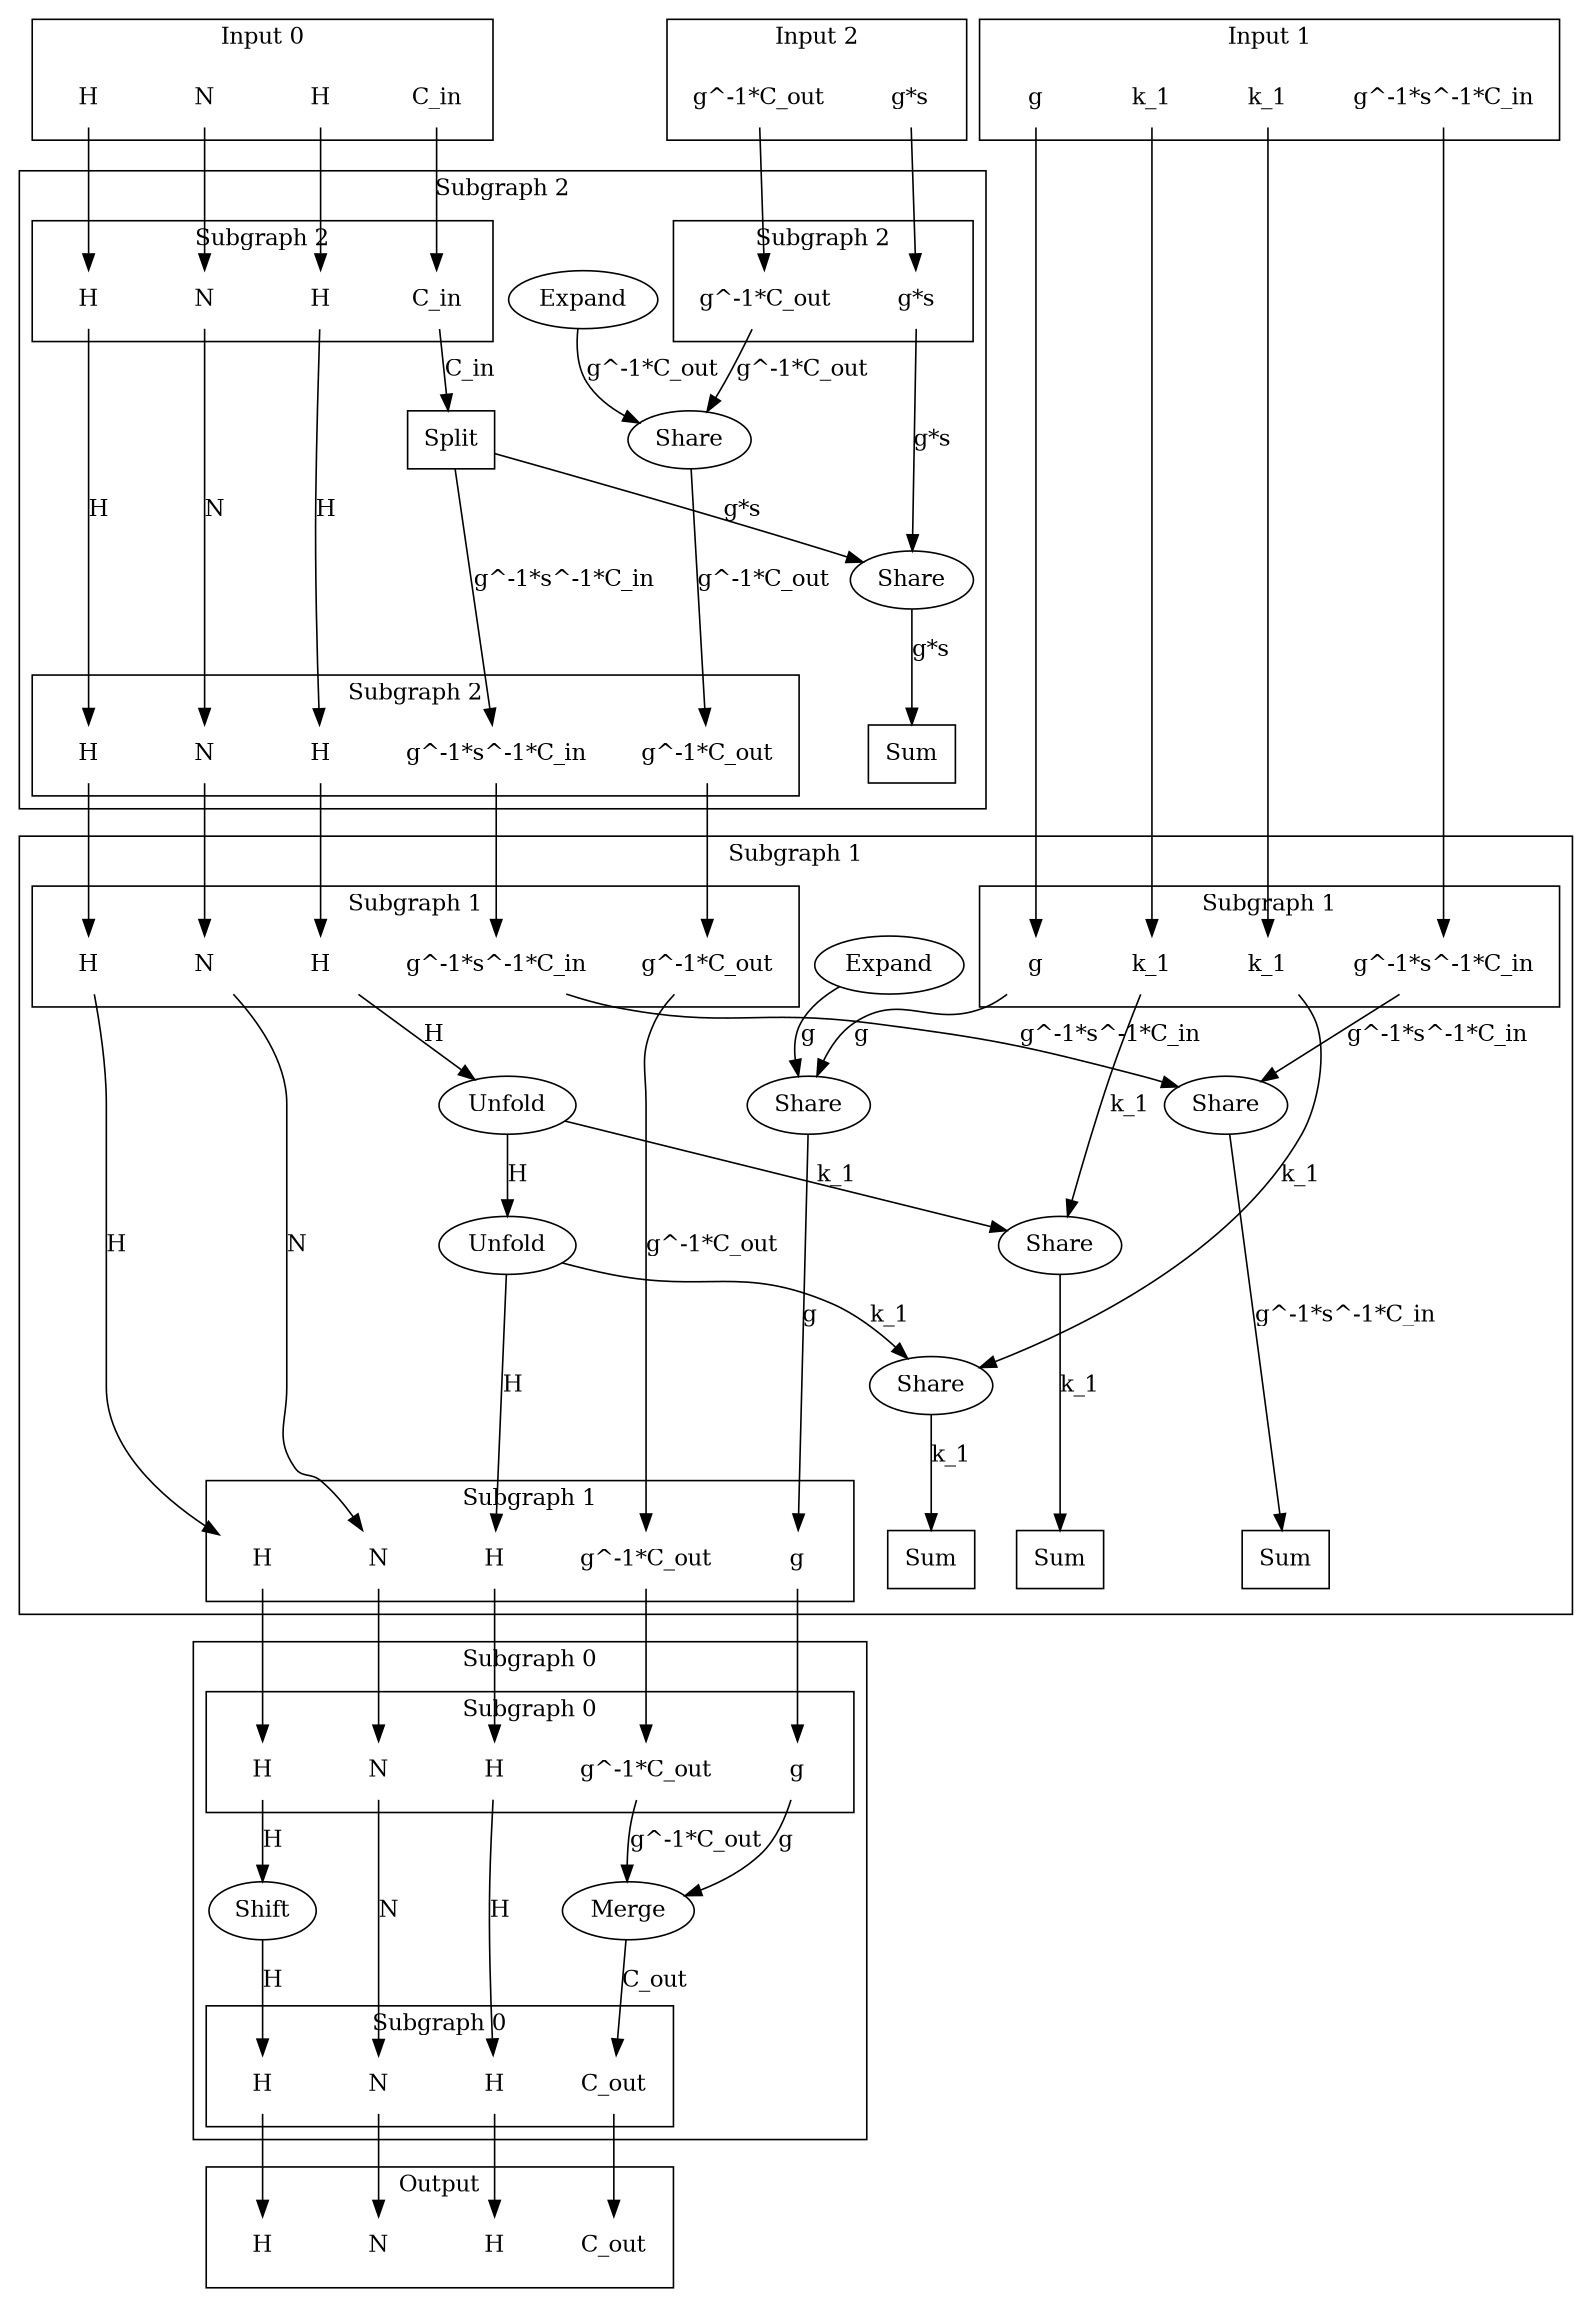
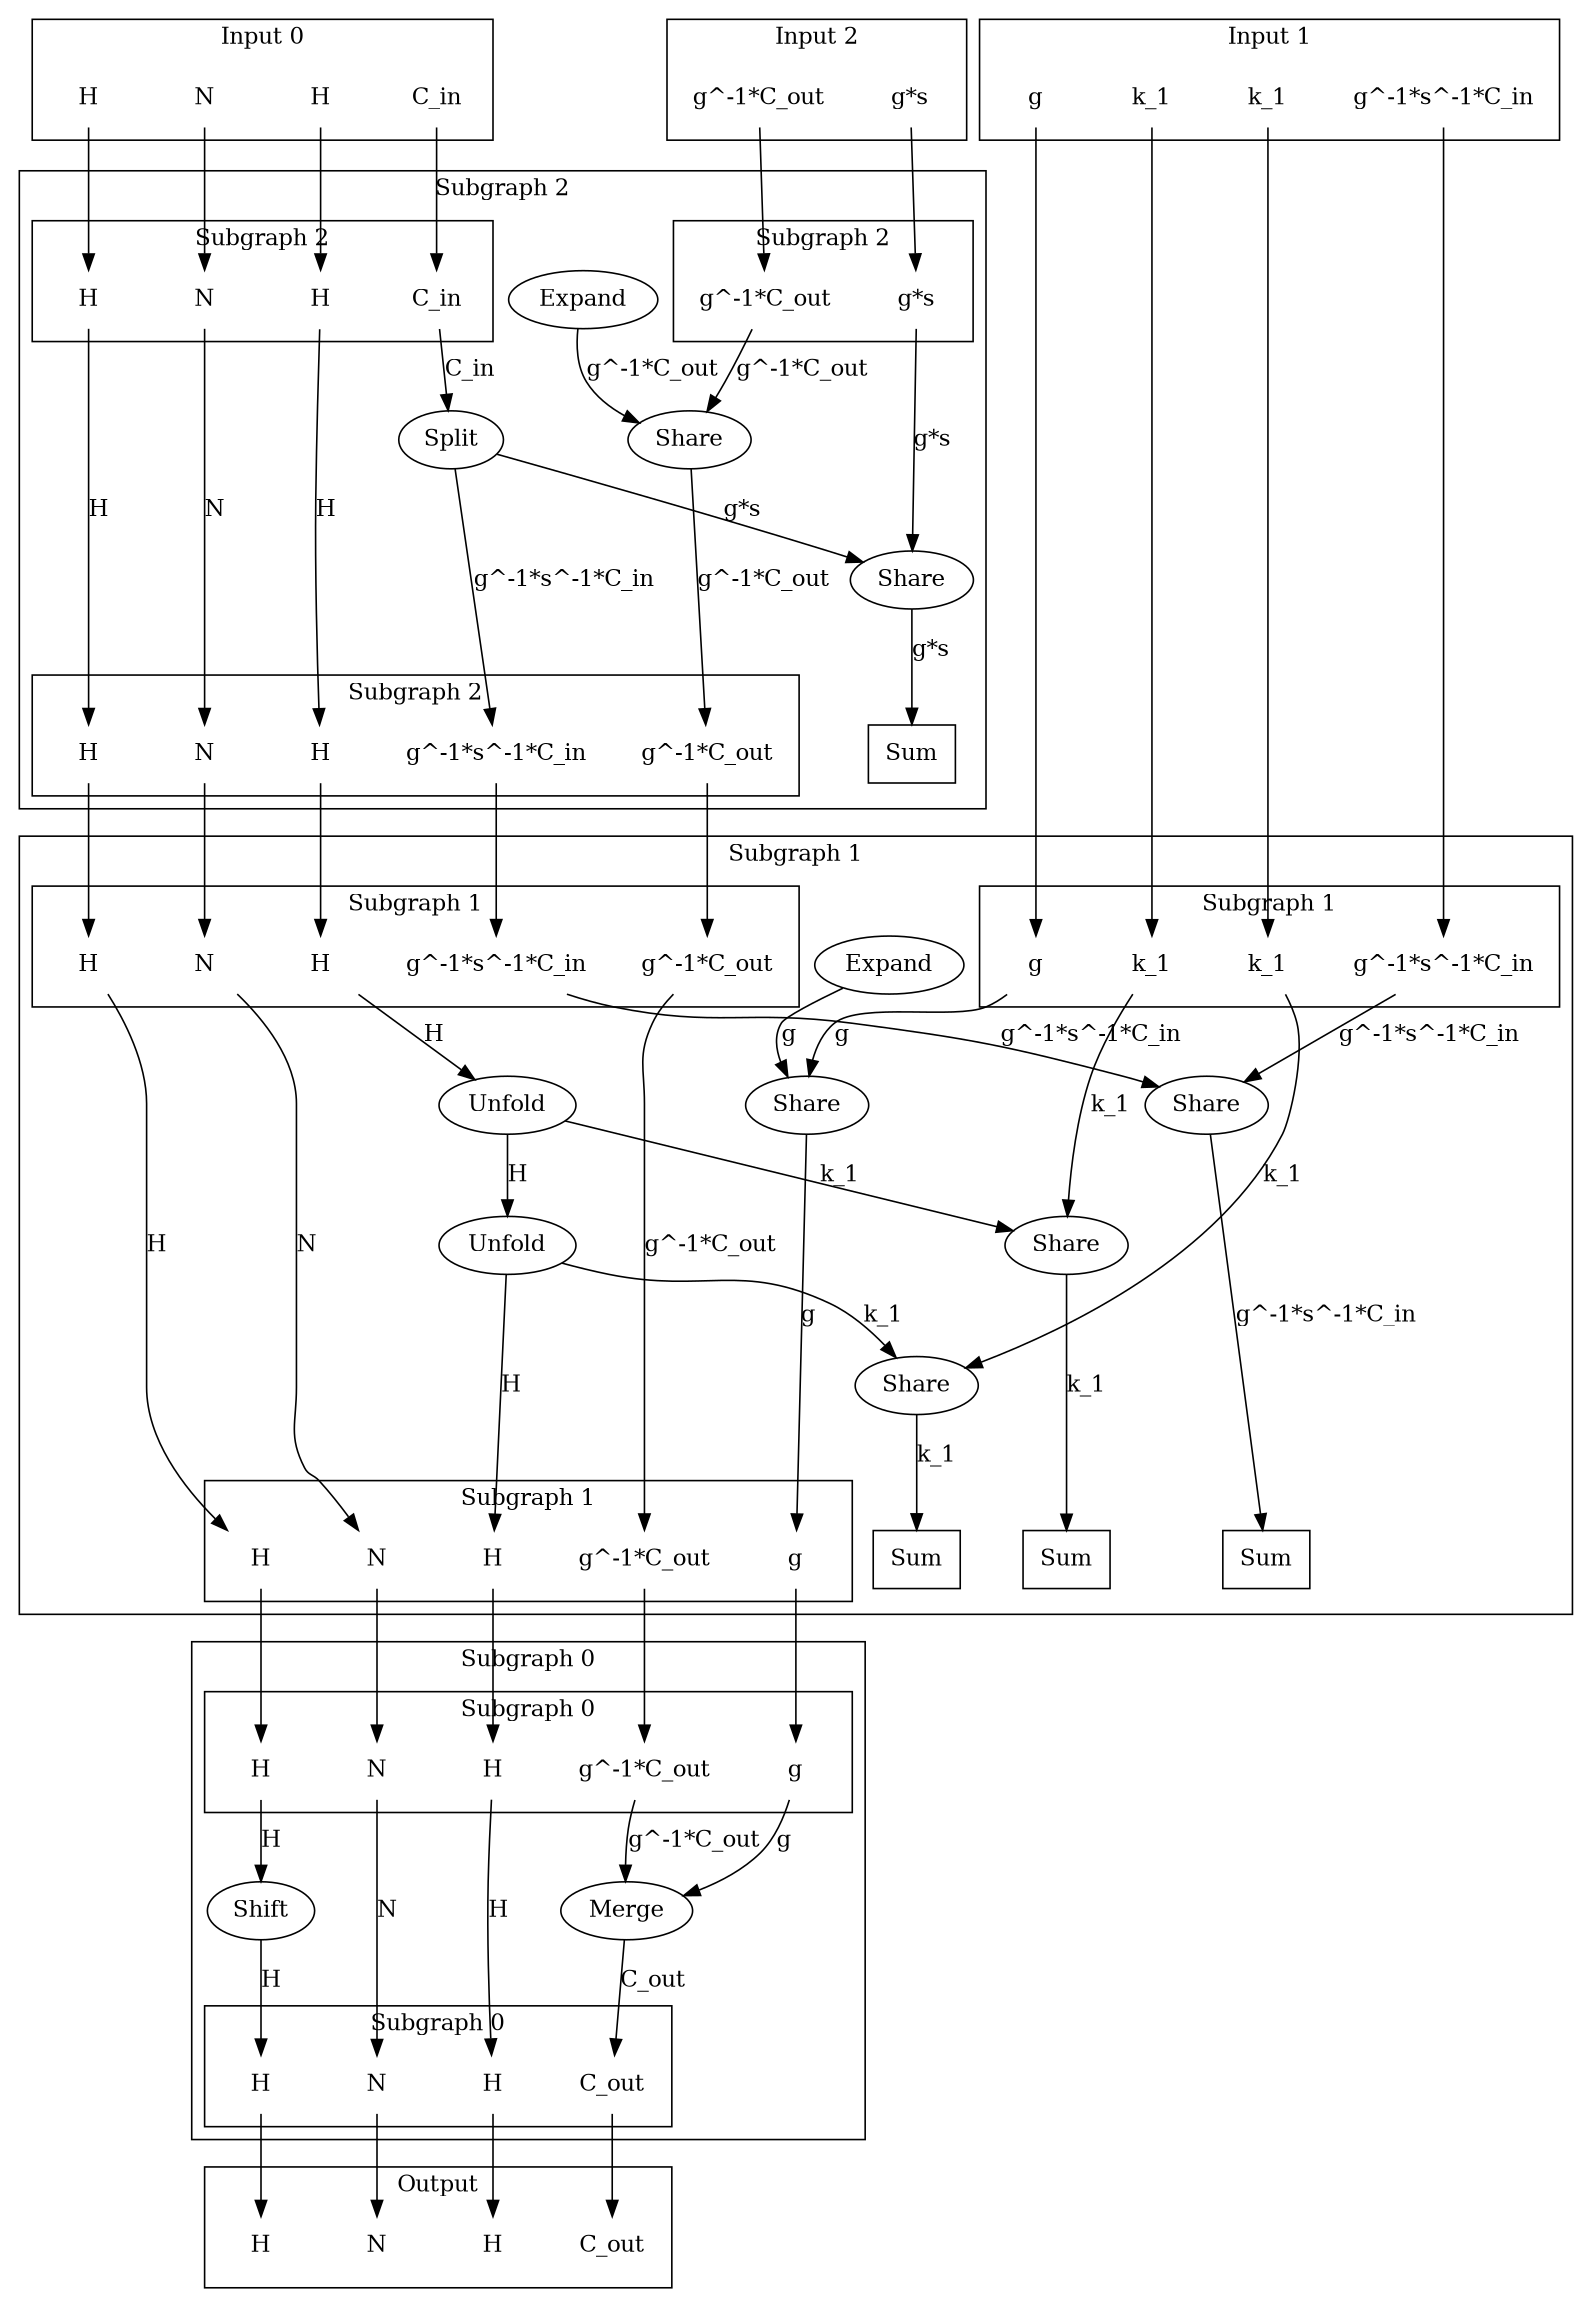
  digraph {
    newrank=true
    node [shape=none]
    n1 [label=N]
    n2 [label=C_in]
    n3 [label=H]
    n4 [label=H]
    n5 [label="g^-1*C_out"]
    n6 [label="g*s"]
    n7 [label=g]
    n8 [label="g^-1*s^-1*C_in"]
    n9 [label=k_1]
    n10 [label=k_1]
    n11 [label=N]
    n12 [label=C_out]
    n13 [label=H]
    n14 [label=H]
    n15 [label=N]
    n16 [label=g]
    n17 [label="g^-1*C_out"]
    n18 [label=H]
    n19 [label=H]
    n20 [label=Merge shape=""]
    n21 [label=Shift shape=""]
    n22 [label=Sum shape=box]
    n23 [label=Sum shape=box]
    n24 [label=Sum shape=box]
    n25 [label=N]
    n26 [label=g]
    n27 [label="g^-1*C_out"]
    n28 [label=H]
    n29 [label=H]
    n30 [label=N]
    n31 [label="g^-1*C_out"]
    n32 [label="g^-1*s^-1*C_in"]
    n33 [label=H]
    n34 [label=H]
    n35 [label=g]
    n36 [label="g^-1*s^-1*C_in"]
    n37 [label=k_1]
    n38 [label=k_1]
    n39 [label=Share shape=""]
    n40 [label=Unfold shape=""]
    n41 [label=Share shape=""]
    n42 [label=Share shape=""]
    n43 [label=Share shape=""]
    n44 [label=Expand shape=""]
    n45 [label=Unfold shape=""]
    n46 [label=Sum shape=box]
    n47 [label=N]
    n48 [label="g^-1*C_out"]
    n49 [label="g^-1*s^-1*C_in"]
    n50 [label=H]
    n51 [label=H]
    n52 [label=N]
    n53 [label=C_in]
    n54 [label=H]
    n55 [label=H]
    n56 [label="g^-1*C_out"]
    n57 [label="g*s"]
-   n58 [label=Split shape=box]
+   n58 [label=Split shape=""]
    n59 [label=Share shape=""]
    n60 [label=Share shape=""]
    n61 [label=Expand shape=""]
    n62 [label=N]
    n63 [label=C_out]
    n64 [label=H]
    n65 [label=H]
    subgraph sub_1 {
      rank=same
      n1
      n2
      n3
      n4
      n5
      n6
      n7
      n8
      n9
      n10
    }
    subgraph cluster_2 {
      label="Subgraph 0"
      n20
      n21
      subgraph sub_3 {
        label="Subgraph 0"
        rank=same
        n11
        n12
        n13
        n14
      }
      subgraph sub_4 {
        label="Subgraph 0"
        rank=same
        n15
        n16
        n17
        n18
        n19
      }
      subgraph cluster_5 {
        n11
        n12
        n13
        n14
      }
      subgraph cluster_6 {
        n15
        n16
        n17
        n18
        n19
      }
    }
    subgraph cluster_7 {
      label="Subgraph 1"
      n39
      n40
      n41
      n42
      n43
      n44
      n45
      subgraph sub_8 {
        label="Subgraph 1"
        rank=same
        n22
        n23
        n24
        n25
        n26
        n27
        n28
        n29
      }
      subgraph sub_9 {
        label="Subgraph 1"
        rank=same
        n30
        n31
        n32
        n33
        n34
        n35
        n36
        n37
        n38
      }
      subgraph cluster_10 {
        n25
        n26
        n27
        n28
        n29
      }
      subgraph cluster_11 {
        n30
        n31
        n32
        n33
        n34
      }
      subgraph cluster_12 {
        n35
        n36
        n37
        n38
      }
    }
    subgraph cluster_13 {
      label="Subgraph 2"
      n58
      n59
      n60
      n61
      subgraph sub_14 {
        label="Subgraph 2"
        rank=same
        n46
        n47
        n48
        n49
        n50
        n51
      }
      subgraph sub_15 {
        label="Subgraph 2"
        rank=same
        n52
        n53
        n54
        n55
        n56
        n57
      }
      subgraph cluster_16 {
        n47
        n48
        n49
        n50
        n51
      }
      subgraph cluster_17 {
        n52
        n53
        n54
        n55
      }
      subgraph cluster_18 {
        n56
        n57
      }
    }
    subgraph cluster_19 {
      label="Input 0"
      n1
      n2
      n3
      n4
    }
    subgraph cluster_20 {
      label="Input 2"
      n5
      n6
    }
    subgraph cluster_21 {
      label="Input 1"
      n7
      n8
      n9
      n10
    }
    subgraph cluster_22 {
      label=Output
      n62
      n63
      n64
      n65
    }
    n1 -> n52
    n2 -> n53
    n3 -> n54
    n4 -> n55
    n5 -> n56
    n6 -> n57
    n7 -> n35
    n8 -> n36
    n9 -> n37
    n10 -> n38
    n11 -> n62
    n12 -> n63
    n13 -> n64
    n14 -> n65
    n15 -> n11 [label=N]
    n16 -> n20 [label=g]
    n17 -> n20 [label="g^-1*C_out"]
    n18 -> n21 [label=H]
    n19 -> n14 [label=H]
    n20 -> n12 [label=C_out]
    n21 -> n13 [label=H]
    n25 -> n15
    n26 -> n16
    n27 -> n17
    n28 -> n18
    n29 -> n19
    n30 -> n25 [label=N]
    n31 -> n27 [label="g^-1*C_out"]
    n32 -> n39 [label="g^-1*s^-1*C_in"]
    n33 -> n28 [label=H]
    n34 -> n40 [label=H]
    n35 -> n41 [label=g]
    n36 -> n39 [label="g^-1*s^-1*C_in"]
    n37 -> n42 [label=k_1]
    n38 -> n43 [label=k_1]
    n39 -> n22 [label="g^-1*s^-1*C_in"]
    n40 -> n43 [label=k_1]
    n40 -> n45 [label=H]
    n41 -> n26 [label=g]
    n42 -> n23 [label=k_1]
    n43 -> n24 [label=k_1]
    n44 -> n41 [label=g]
    n45 -> n29 [label=H]
    n45 -> n42 [label=k_1]
    n47 -> n30
    n48 -> n31
    n49 -> n32
    n50 -> n33
    n51 -> n34
    n52 -> n47 [label=N]
    n53 -> n58 [label=C_in]
    n54 -> n50 [label=H]
    n55 -> n51 [label=H]
    n56 -> n59 [label="g^-1*C_out"]
    n57 -> n60 [label="g*s"]
    n58 -> n49 [label="g^-1*s^-1*C_in"]
    n58 -> n60 [label="g*s"]
    n59 -> n48 [label="g^-1*C_out"]
    n60 -> n46 [label="g*s"]
    n61 -> n59 [label="g^-1*C_out"]
  }
